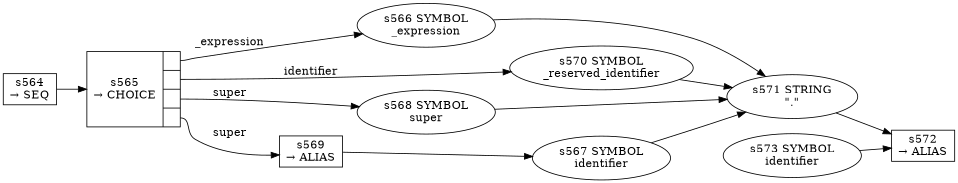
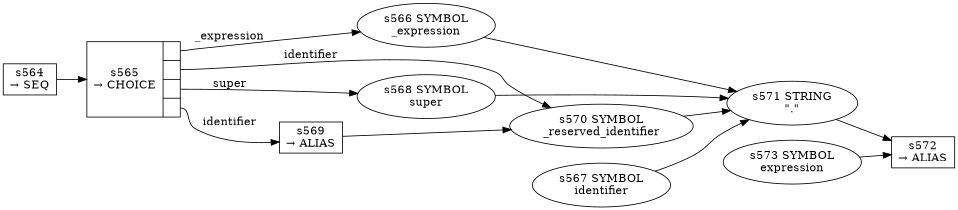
  digraph {
    rankdir=LR
    n1 [fixedsize=false label="s564\n&rarr; SEQ" peripheries=1 shape=record]
    n2 [fixedsize=false label="{s565\n&rarr; CHOICE|{<p0>|<p1>|<p2>|<p3>}}" peripheries=1 shape=record]
    n3 [label="s566 SYMBOL\n_expression"]
    n4 [label="s568 SYMBOL\nsuper"]
    n5 [fixedsize=false label="s569\n&rarr; ALIAS" peripheries=1 shape=record]
    n6 [label="s570 SYMBOL\n_reserved_identifier"]
    n7 [label="s571 STRING\n\".\""]
    n8 [label="s567 SYMBOL\nidentifier"]
    n9 [fixedsize=false label="s572\n&rarr; ALIAS" peripheries=1 shape=record]
-   n10 [label="s573 SYMBOL\nidentifier"]
+   n10 [label="s573 SYMBOL\nexpression"]
    n1 -> n2
    n2 -> n3 [label=_expression tailport=p0]
    n2 -> n4 [label=super tailport=p2]
-   n2 -> n5 [label=super tailport=p3]
+   n2 -> n5 [label=identifier tailport=p3]
    n2 -> n6 [label=identifier tailport=p1]
    n3 -> n7
    n4 -> n7
-   n5 -> n8
+   n5 -> n6
    n6 -> n7
    n7 -> n9
    n8 -> n7
    n10 -> n9
  }
